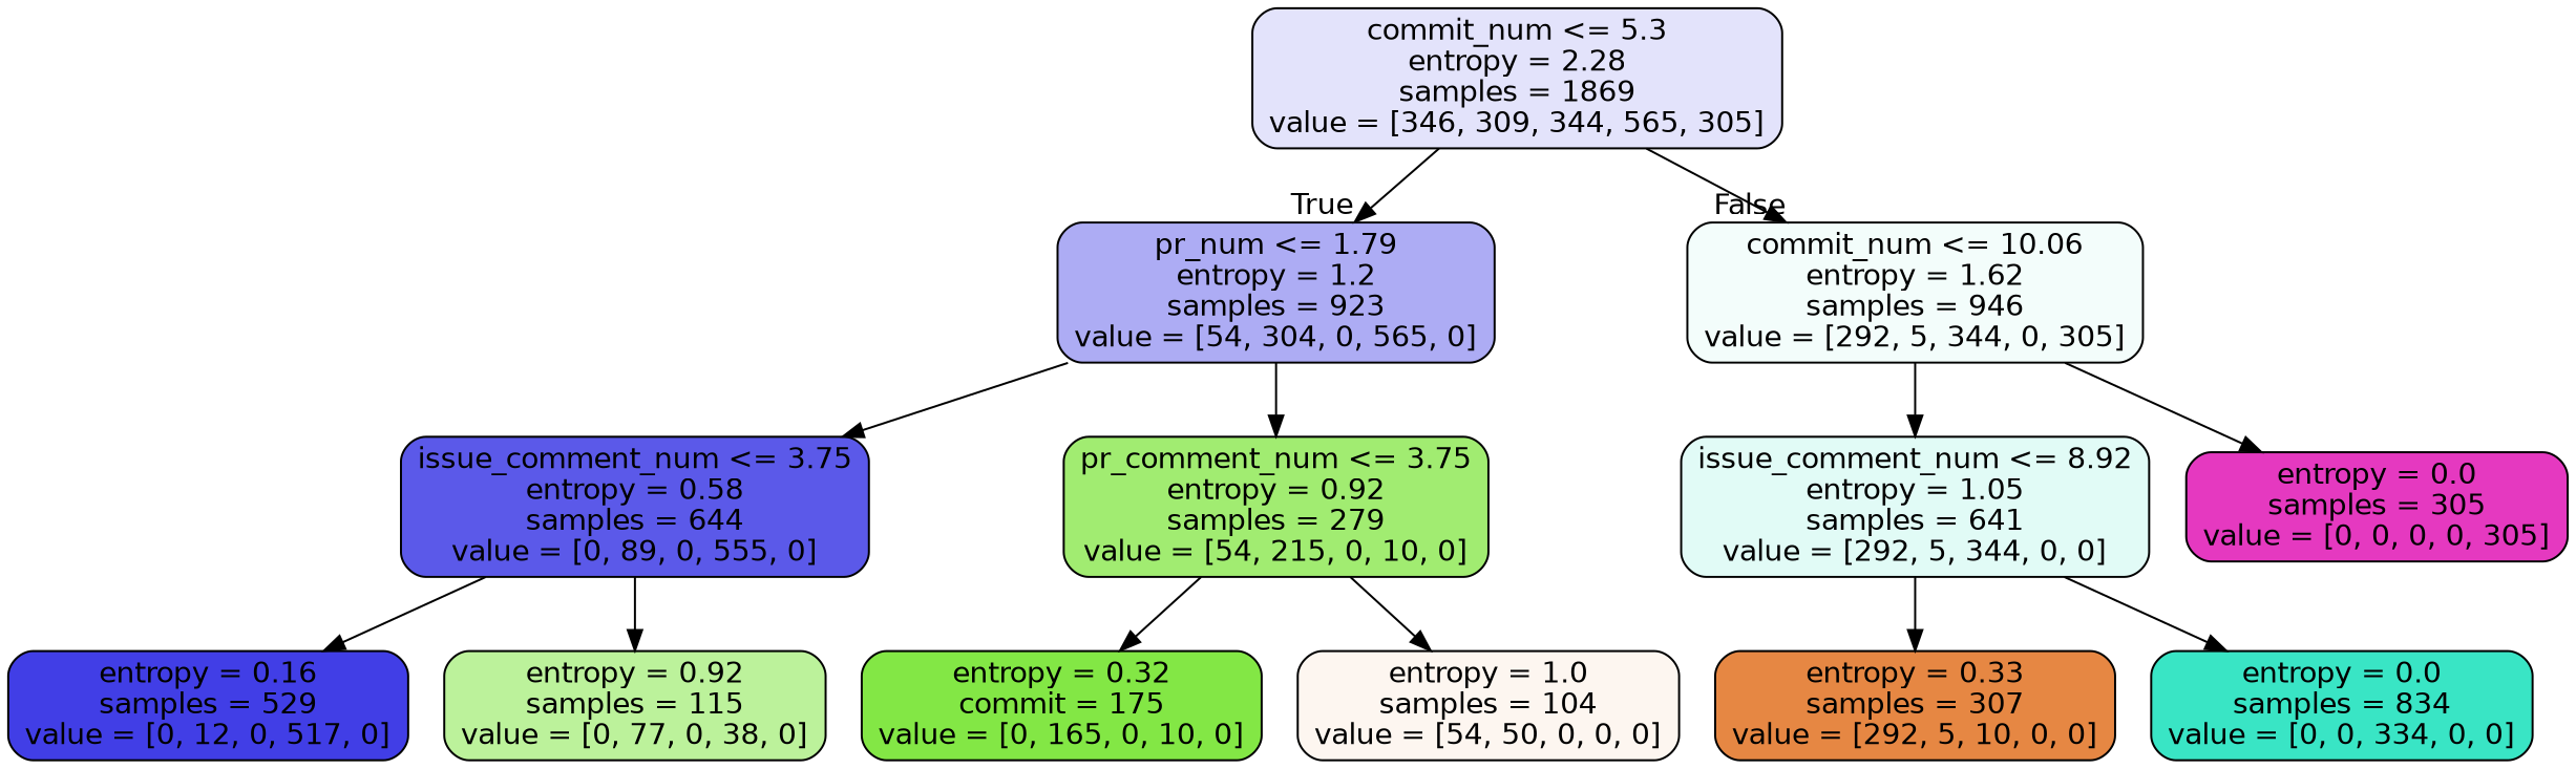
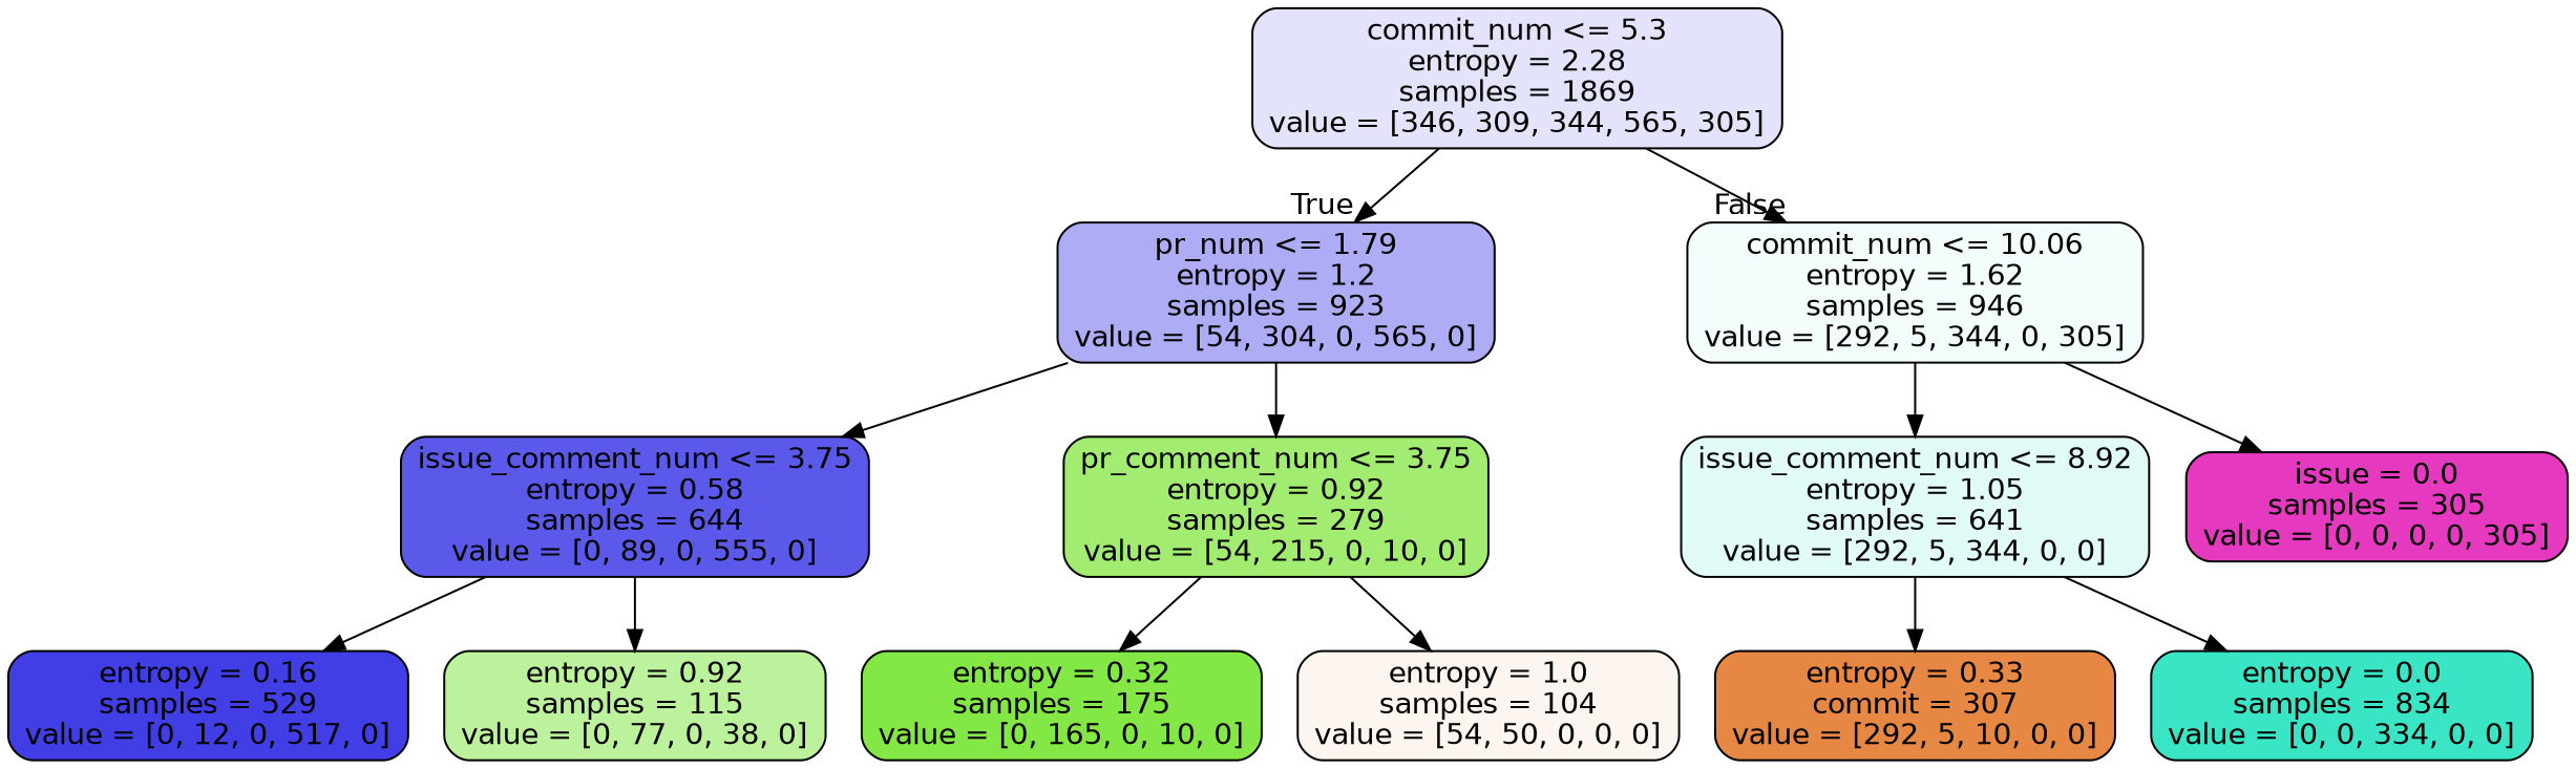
  digraph {
    node [color=black fontname=helvetica shape=box style="filled, rounded"]
    edge [fontname=helvetica]
    n1 [fillcolor="#e3e3fb" label="commit_num <= 5.3\nentropy = 2.28\nsamples = 1869\nvalue = [346, 309, 344, 565, 305]"]
    n2 [fillcolor="#adacf4" label="pr_num <= 1.79\nentropy = 1.2\nsamples = 923\nvalue = [54, 304, 0, 565, 0]"]
    n3 [fillcolor="#f3fdfb" label="commit_num <= 10.06\nentropy = 1.62\nsamples = 946\nvalue = [292, 5, 344, 0, 305]"]
    n4 [fillcolor="#5b59e9" label="issue_comment_num <= 3.75\nentropy = 0.58\nsamples = 644\nvalue = [0, 89, 0, 555, 0]"]
    n5 [fillcolor="#a1ec71" label="pr_comment_num <= 3.75\nentropy = 0.92\nsamples = 279\nvalue = [54, 215, 0, 10, 0]"]
    n6 [fillcolor="#e1fbf6" label="issue_comment_num <= 8.92\nentropy = 1.05\nsamples = 641\nvalue = [292, 5, 344, 0, 0]"]
-   n7 [fillcolor="#e539c0" label="entropy = 0.0\nsamples = 305\nvalue = [0, 0, 0, 0, 305]"]
+   n7 [fillcolor="#e539c0" label="issue = 0.0\nsamples = 305\nvalue = [0, 0, 0, 0, 305]"]
    n8 [fillcolor="#413ee6" label="entropy = 0.16\nsamples = 529\nvalue = [0, 12, 0, 517, 0]"]
    n9 [fillcolor="#bcf29b" label="entropy = 0.92\nsamples = 115\nvalue = [0, 77, 0, 38, 0]"]
-   n10 [fillcolor="#83e745" label="entropy = 0.32\ncommit = 175\nvalue = [0, 165, 0, 10, 0]"]
+   n10 [fillcolor="#83e745" label="entropy = 0.32\nsamples = 175\nvalue = [0, 165, 0, 10, 0]"]
    n11 [fillcolor="#fdf6f0" label="entropy = 1.0\nsamples = 104\nvalue = [54, 50, 0, 0, 0]"]
-   n12 [fillcolor="#e68743" label="entropy = 0.33\nsamples = 307\nvalue = [292, 5, 10, 0, 0]"]
+   n12 [fillcolor="#e68743" label="entropy = 0.33\ncommit = 307\nvalue = [292, 5, 10, 0, 0]"]
    n13 [fillcolor="#39e5c5" label="entropy = 0.0\nsamples = 834\nvalue = [0, 0, 334, 0, 0]"]
    n1 -> n2 [headlabel=True labelangle=45 labeldistance=2.5]
    n1 -> n3 [headlabel=False labelangle=-45 labeldistance=2.5]
    n2 -> n4
    n2 -> n5
    n3 -> n6
    n3 -> n7
    n4 -> n8
    n4 -> n9
    n5 -> n10
    n5 -> n11
    n6 -> n12
    n6 -> n13
  }
